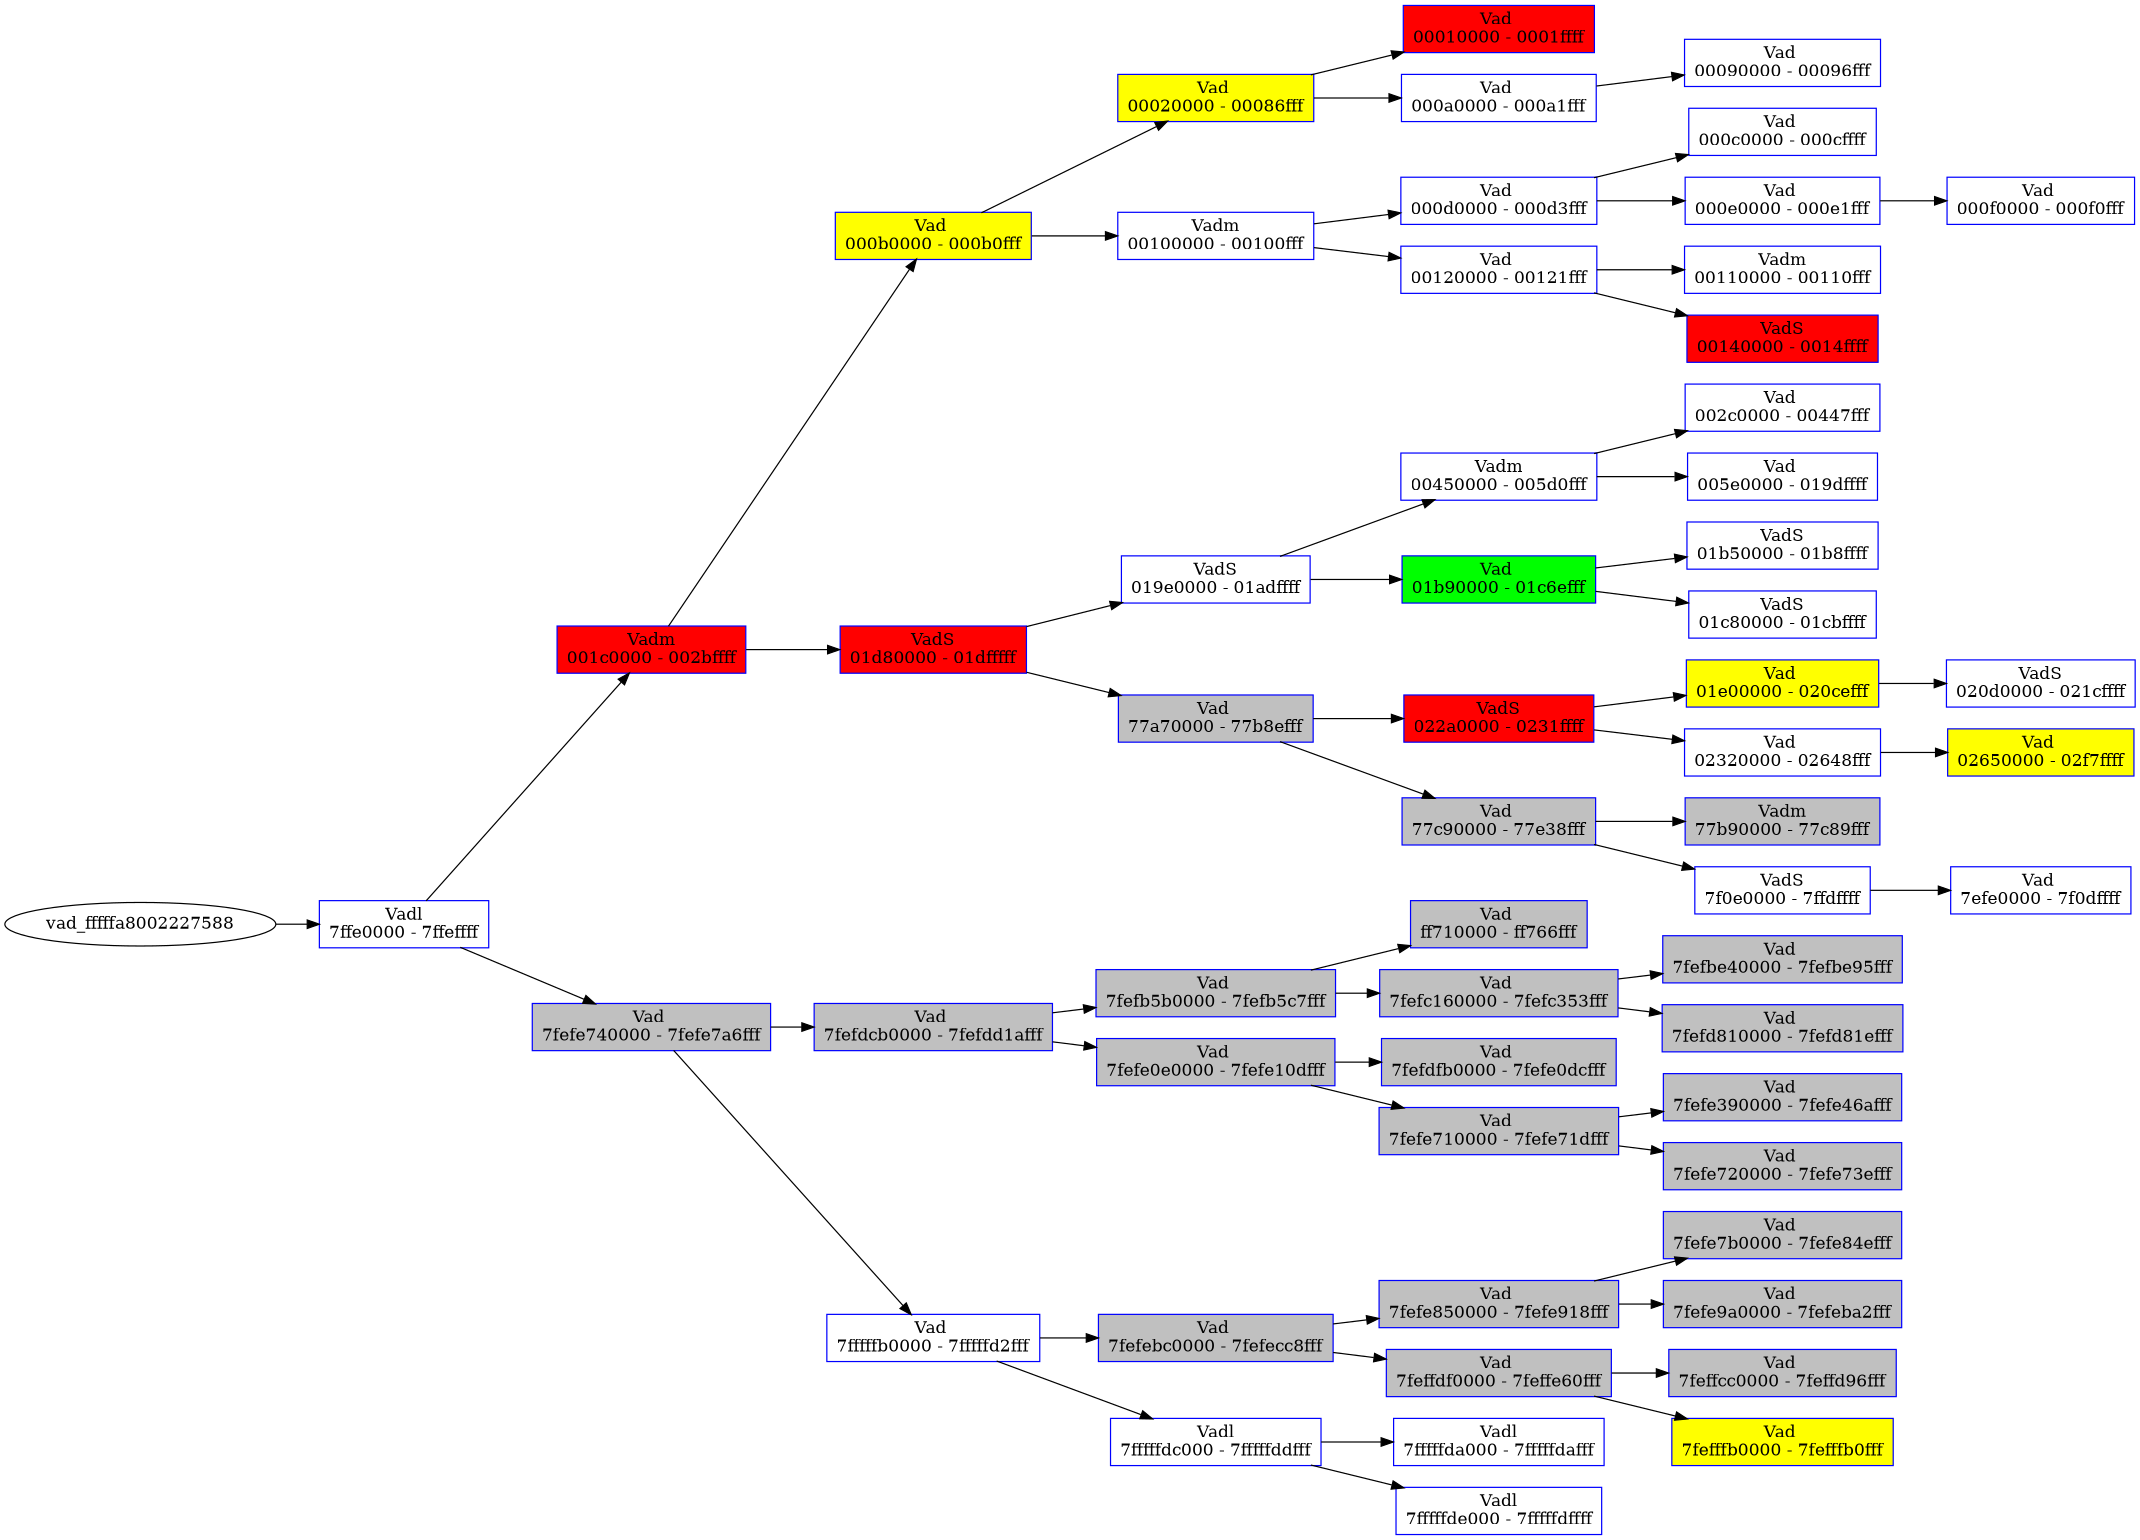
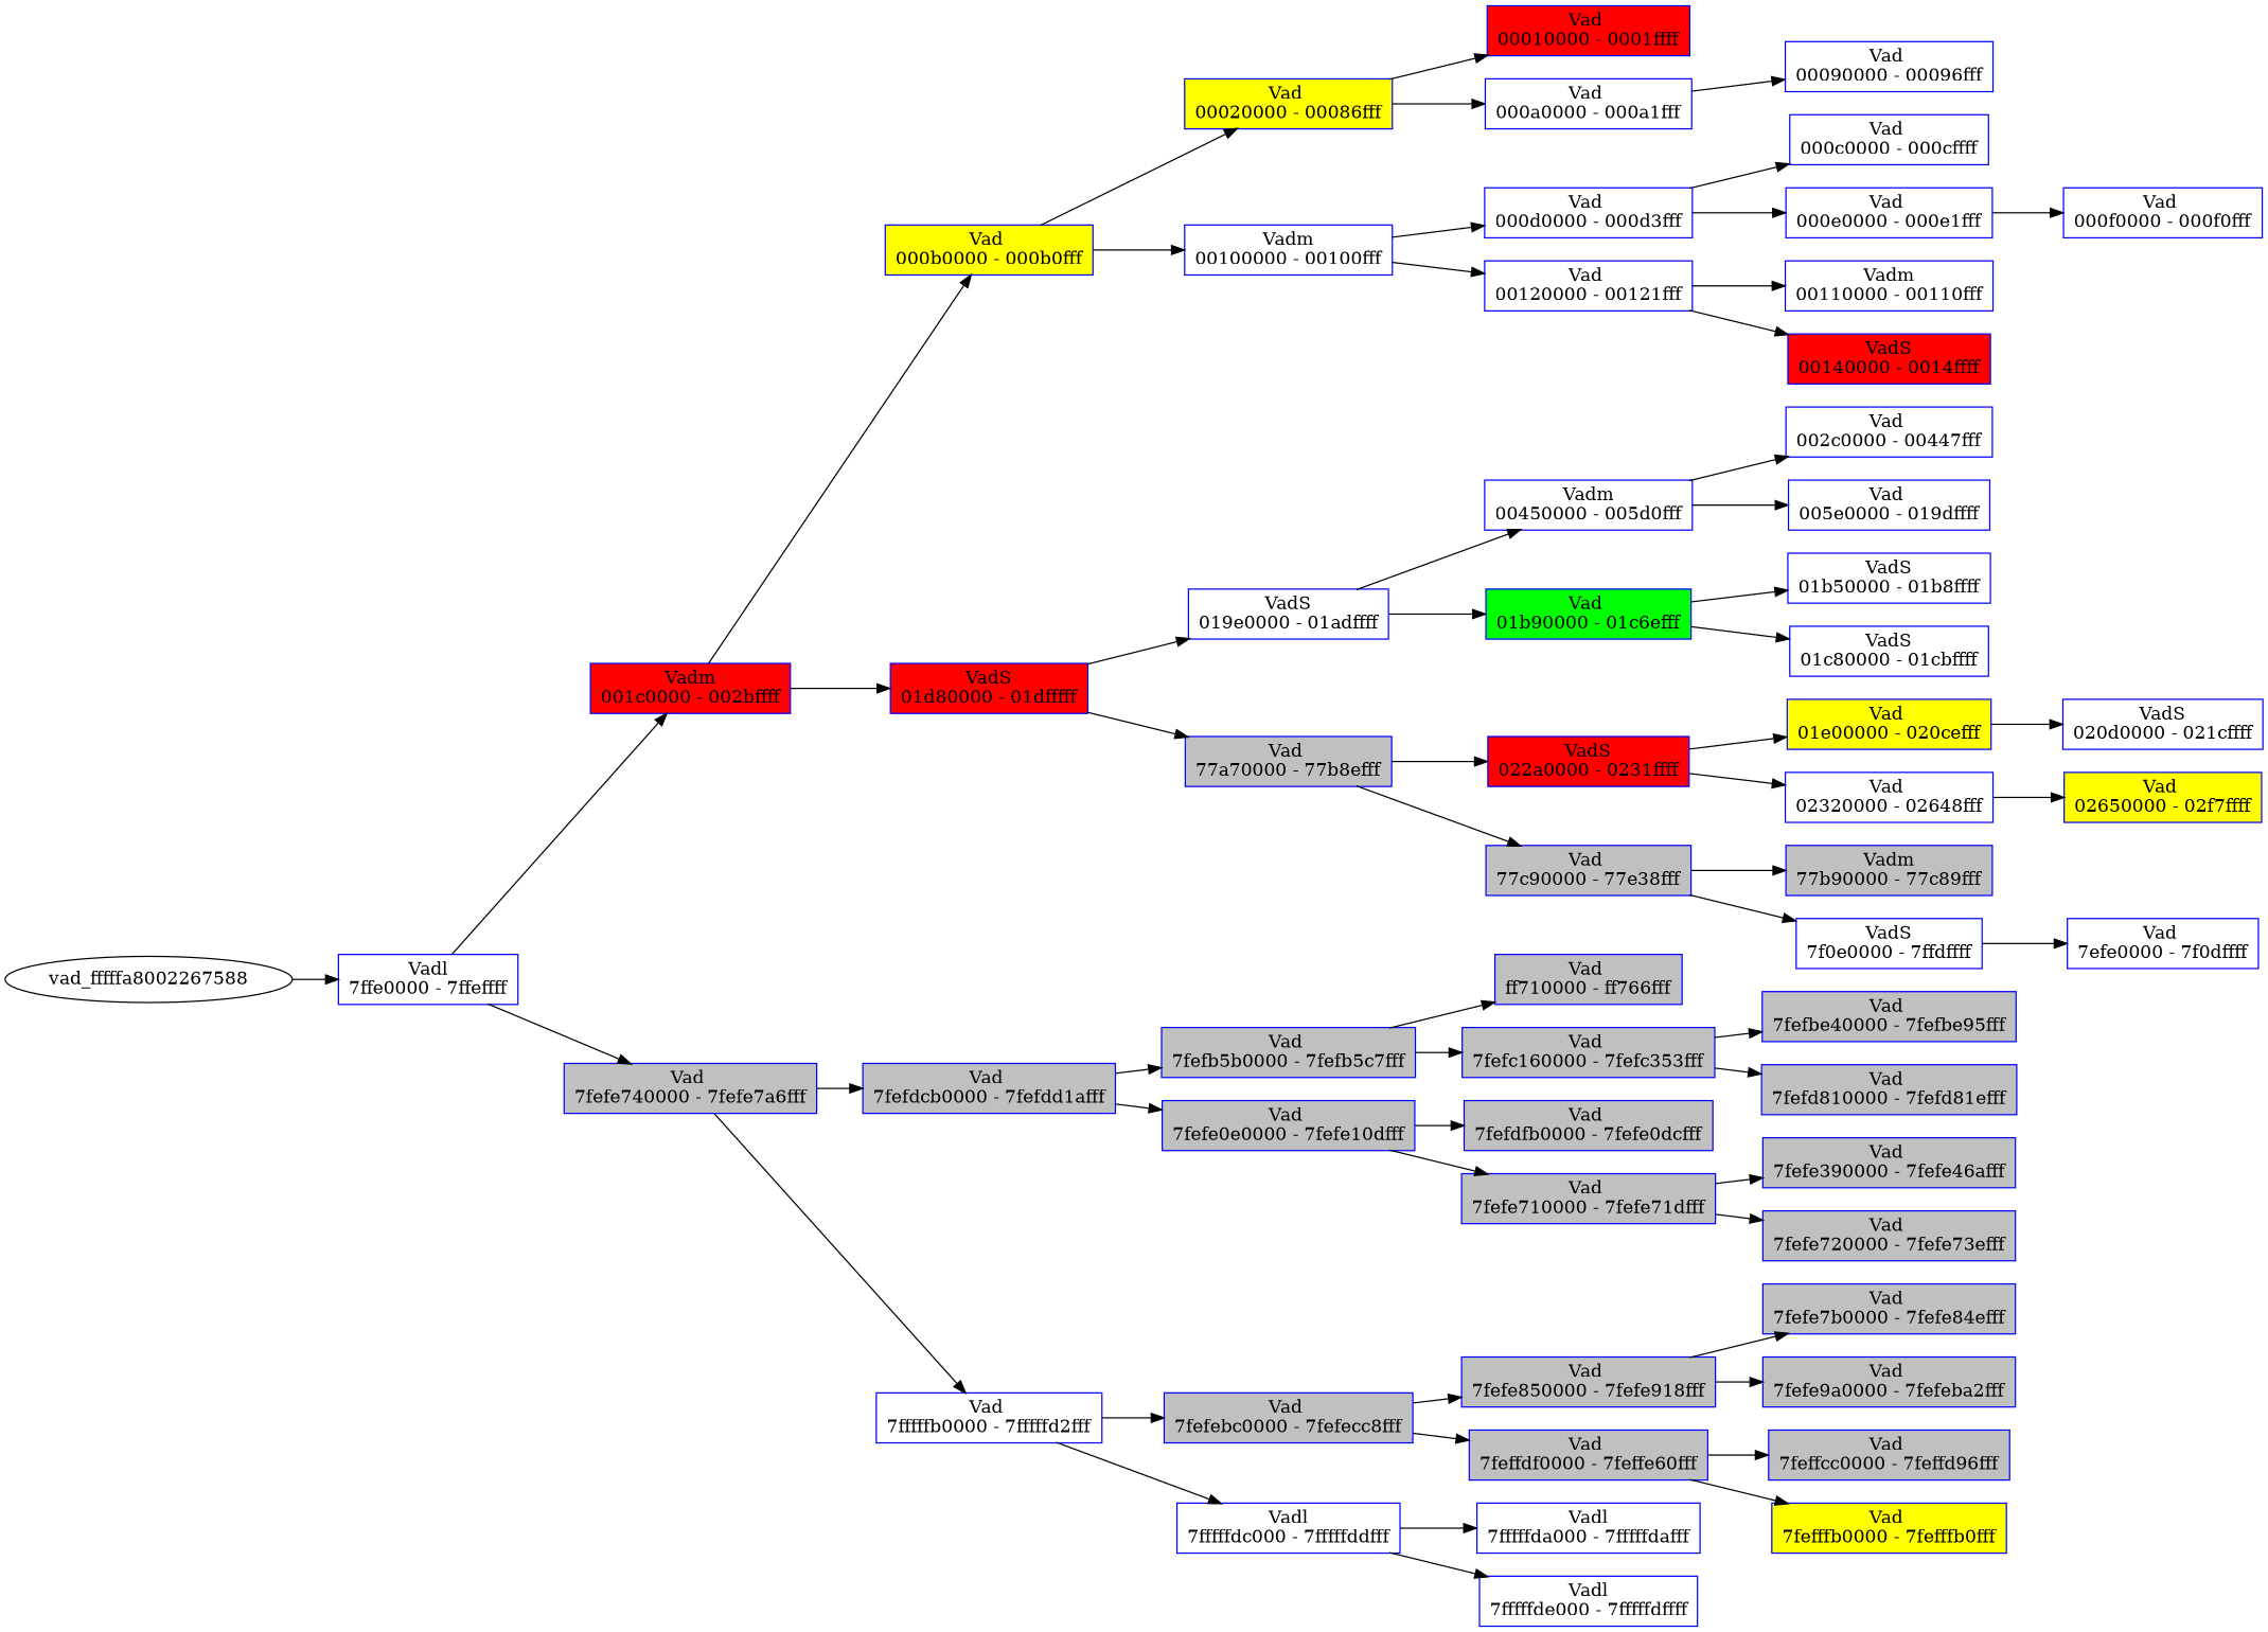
  digraph {
    rankdir=LR
    node [color=blue fillcolor=white shape=record style=filled]
    n1 [label="{ Vadl\n7ffe0000 - 7ffeffff }"]
-   vad_fffffa8002227588 [color="" fillcolor="" shape="" style=""]
+   vad_fffffa8002227588 [label=vad_fffffa8002267588 color="" fillcolor="" shape="" style=""]
    n3 [fillcolor=red label="{ Vadm\n001c0000 - 002bffff }"]
    n4 [fillcolor=gray label="{ Vad \n7fefe740000 - 7fefe7a6fff }"]
    n5 [fillcolor=yellow label="{ Vad \n000b0000 - 000b0fff }"]
    n6 [fillcolor=red label="{ VadS\n01d80000 - 01dfffff }"]
    n7 [fillcolor=yellow label="{ Vad \n00020000 - 00086fff }"]
    n8 [label="{ Vadm\n00100000 - 00100fff }"]
    n9 [fillcolor=red label="{ Vad \n00010000 - 0001ffff }"]
    n10 [label="{ Vad \n000a0000 - 000a1fff }"]
    n11 [label="{ Vad \n00090000 - 00096fff }"]
    n12 [label="{ Vad \n000d0000 - 000d3fff }"]
    n13 [label="{ Vad \n00120000 - 00121fff }"]
    n14 [label="{ Vad \n000c0000 - 000cffff }"]
    n15 [label="{ Vad \n000e0000 - 000e1fff }"]
    n16 [label="{ Vad \n000f0000 - 000f0fff }"]
    n17 [label="{ Vadm\n00110000 - 00110fff }"]
    n18 [fillcolor=red label="{ VadS\n00140000 - 0014ffff }"]
    n19 [label="{ VadS\n019e0000 - 01adffff }"]
    n20 [fillcolor=gray label="{ Vad \n77a70000 - 77b8efff }"]
    n21 [label="{ Vadm\n00450000 - 005d0fff }"]
    n22 [fillcolor=green label="{ Vad \n01b90000 - 01c6efff }"]
    n23 [label="{ Vad \n002c0000 - 00447fff }"]
    n24 [label="{ Vad \n005e0000 - 019dffff }"]
    n25 [label="{ VadS\n01b50000 - 01b8ffff }"]
    n26 [label="{ VadS\n01c80000 - 01cbffff }"]
    n27 [fillcolor=red label="{ VadS\n022a0000 - 0231ffff }"]
    n28 [fillcolor=gray label="{ Vad \n77c90000 - 77e38fff }"]
    n29 [fillcolor=yellow label="{ Vad \n01e00000 - 020cefff }"]
    n30 [label="{ Vad \n02320000 - 02648fff }"]
    n31 [label="{ VadS\n020d0000 - 021cffff }"]
    n32 [fillcolor=yellow label="{ Vad \n02650000 - 02f7ffff }"]
    n33 [fillcolor=gray label="{ Vadm\n77b90000 - 77c89fff }"]
    n34 [label="{ VadS\n7f0e0000 - 7ffdffff }"]
    n35 [label="{ Vad \n7efe0000 - 7f0dffff }"]
    n36 [fillcolor=gray label="{ Vad \n7fefdcb0000 - 7fefdd1afff }"]
    n37 [label="{ Vad \n7fffffb0000 - 7fffffd2fff }"]
    n38 [fillcolor=gray label="{ Vad \n7fefb5b0000 - 7fefb5c7fff }"]
    n39 [fillcolor=gray label="{ Vad \n7fefe0e0000 - 7fefe10dfff }"]
    n40 [fillcolor=gray label="{ Vad \nff710000 - ff766fff }"]
    n41 [fillcolor=gray label="{ Vad \n7fefc160000 - 7fefc353fff }"]
    n42 [fillcolor=gray label="{ Vad \n7fefbe40000 - 7fefbe95fff }"]
    n43 [fillcolor=gray label="{ Vad \n7fefd810000 - 7fefd81efff }"]
    n44 [fillcolor=gray label="{ Vad \n7fefdfb0000 - 7fefe0dcfff }"]
    n45 [fillcolor=gray label="{ Vad \n7fefe710000 - 7fefe71dfff }"]
    n46 [fillcolor=gray label="{ Vad \n7fefe390000 - 7fefe46afff }"]
    n47 [fillcolor=gray label="{ Vad \n7fefe720000 - 7fefe73efff }"]
    n48 [fillcolor=gray label="{ Vad \n7fefebc0000 - 7fefecc8fff }"]
    n49 [label="{ Vadl\n7fffffdc000 - 7fffffddfff }"]
    n50 [fillcolor=gray label="{ Vad \n7fefe850000 - 7fefe918fff }"]
    n51 [fillcolor=gray label="{ Vad \n7feffdf0000 - 7feffe60fff }"]
    n52 [fillcolor=gray label="{ Vad \n7fefe7b0000 - 7fefe84efff }"]
    n53 [fillcolor=gray label="{ Vad \n7fefe9a0000 - 7fefeba2fff }"]
    n54 [fillcolor=gray label="{ Vad \n7feffcc0000 - 7feffd96fff }"]
    n55 [fillcolor=yellow label="{ Vad \n7fefffb0000 - 7fefffb0fff }"]
    n56 [label="{ Vadl\n7fffffda000 - 7fffffdafff }"]
    n57 [label="{ Vadl\n7fffffde000 - 7fffffdffff }"]
    n1 -> n3
    n1 -> n4
    vad_fffffa8002227588 -> n1
    n3 -> n5
    n3 -> n6
    n4 -> n36
    n4 -> n37
    n5 -> n7
    n5 -> n8
    n6 -> n19
    n6 -> n20
    n7 -> n9
    n7 -> n10
    n8 -> n12
    n8 -> n13
    n10 -> n11
    n12 -> n14
    n12 -> n15
    n13 -> n17
    n13 -> n18
    n15 -> n16
    n19 -> n21
    n19 -> n22
    n20 -> n27
    n20 -> n28
    n21 -> n23
    n21 -> n24
    n22 -> n25
    n22 -> n26
    n27 -> n29
    n27 -> n30
    n28 -> n33
    n28 -> n34
    n29 -> n31
    n30 -> n32
    n34 -> n35
    n36 -> n38
    n36 -> n39
    n37 -> n48
    n37 -> n49
    n38 -> n40
    n38 -> n41
    n39 -> n44
    n39 -> n45
    n41 -> n42
    n41 -> n43
    n45 -> n46
    n45 -> n47
    n48 -> n50
    n48 -> n51
    n49 -> n56
    n49 -> n57
    n50 -> n52
    n50 -> n53
    n51 -> n54
    n51 -> n55
  }
